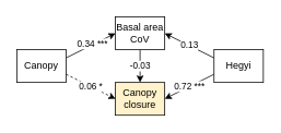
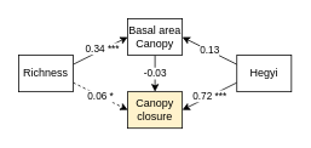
  <mxCell id="0" />
  <mxCell id="1" parent="0" />
  <mxCell id="2" value="Canopy closure" style="rounded=1;whiteSpace=wrap;html=1;fontSize=12;glass=0;strokeWidth=1;shadow=0;arcSize=0;align=center;fontStyle=0;fillColor=#fff2cc;" parent="1" vertex="1"><mxGeometry x="140" y="100" width="60" height="40" as="geometry" /></mxCell>
  <mxCell id="3" value="0.06 *" style="rounded=0;orthogonalLoop=1;jettySize=auto;html=1;exitX=1;exitY=0.75;exitDx=0;exitDy=0;entryX=0;entryY=0.5;entryDx=0;entryDy=0;dashed=1;" parent="1" source="6" target="2" edge="1"><mxGeometry relative="1" as="geometry" /></mxCell>
  <mxCell id="4" style="rounded=0;orthogonalLoop=1;jettySize=auto;html=1;exitX=1;exitY=0.25;exitDx=0;exitDy=0;entryX=0;entryY=0.5;entryDx=0;entryDy=0;" parent="1" source="6" target="8" edge="1"><mxGeometry relative="1" as="geometry" /></mxCell>
  <mxCell id="5" value="0.34 ***" style="edgeLabel;html=1;align=center;verticalAlign=middle;resizable=0;points=[];" parent="4" vertex="1" connectable="0"><mxGeometry x="0.071" y="2" relative="1" as="geometry"><mxPoint as="offset" /></mxGeometry></mxCell>
- <mxCell id="6" value="Canopy" style="rounded=1;whiteSpace=wrap;html=1;fontSize=12;glass=0;strokeWidth=1;shadow=0;arcSize=0;align=center;fontStyle=0" parent="1" vertex="1"><mxGeometry x="20" y="60" width="60" height="40" as="geometry" /></mxCell>
+ <mxCell id="6" value="Richness" style="rounded=1;whiteSpace=wrap;html=1;fontSize=12;glass=0;strokeWidth=1;shadow=0;arcSize=0;align=center;fontStyle=0" parent="1" vertex="1"><mxGeometry x="20" y="60" width="60" height="40" as="geometry" /></mxCell>
  <mxCell id="7" value="-0.03" style="edgeStyle=orthogonalEdgeStyle;rounded=0;orthogonalLoop=1;jettySize=auto;html=1;exitX=0.5;exitY=1;exitDx=0;exitDy=0;entryX=0.5;entryY=0;entryDx=0;entryDy=0;" parent="1" source="8" target="2" edge="1"><mxGeometry relative="1" as="geometry"><mxPoint as="offset" /></mxGeometry></mxCell>
- <mxCell id="8" value="Basal area CoV" style="rounded=1;whiteSpace=wrap;html=1;fontSize=12;glass=0;strokeWidth=1;shadow=0;arcSize=0;align=center;fontStyle=0" parent="1" vertex="1"><mxGeometry x="140" y="20" width="60" height="40" as="geometry" /></mxCell>
+ <mxCell id="8" value="Basal area Canopy" style="rounded=1;whiteSpace=wrap;html=1;fontSize=12;glass=0;strokeWidth=1;shadow=0;arcSize=0;align=center;fontStyle=0" parent="1" vertex="1"><mxGeometry x="140" y="20" width="60" height="40" as="geometry" /></mxCell>
  <mxCell id="9" value="0.72 ***" style="rounded=0;orthogonalLoop=1;jettySize=auto;html=1;exitX=0;exitY=0.75;exitDx=0;exitDy=0;entryX=1;entryY=0.5;entryDx=0;entryDy=0;" edge="1" parent="1" source="11" target="2"><mxGeometry relative="1" as="geometry" /></mxCell>
  <mxCell id="10" value="0.13" style="rounded=0;orthogonalLoop=1;jettySize=auto;html=1;exitX=0;exitY=0.25;exitDx=0;exitDy=0;entryX=1;entryY=0.5;entryDx=0;entryDy=0;" edge="1" parent="1" source="11" target="8"><mxGeometry relative="1" as="geometry" /></mxCell>
  <mxCell id="11" value="Hegyi" style="rounded=1;whiteSpace=wrap;html=1;fontSize=12;glass=0;strokeWidth=1;shadow=0;arcSize=0;align=center;fontStyle=0" vertex="1" parent="1"><mxGeometry x="260" y="60" width="60" height="40" as="geometry" /></mxCell>
